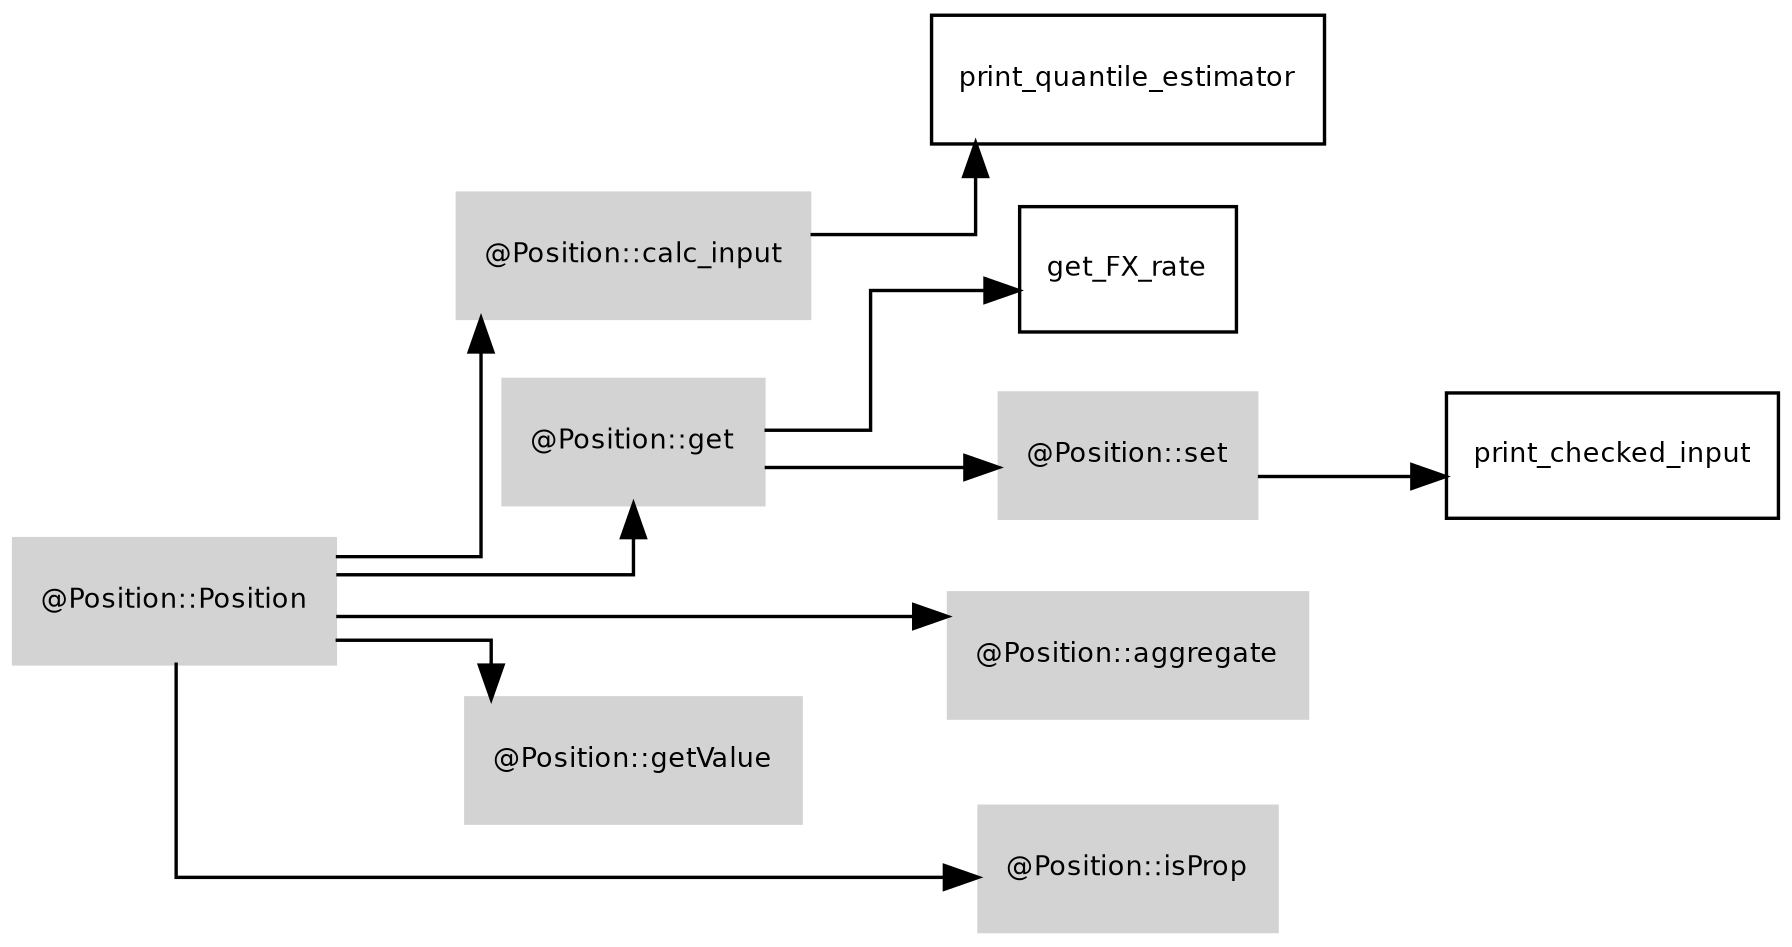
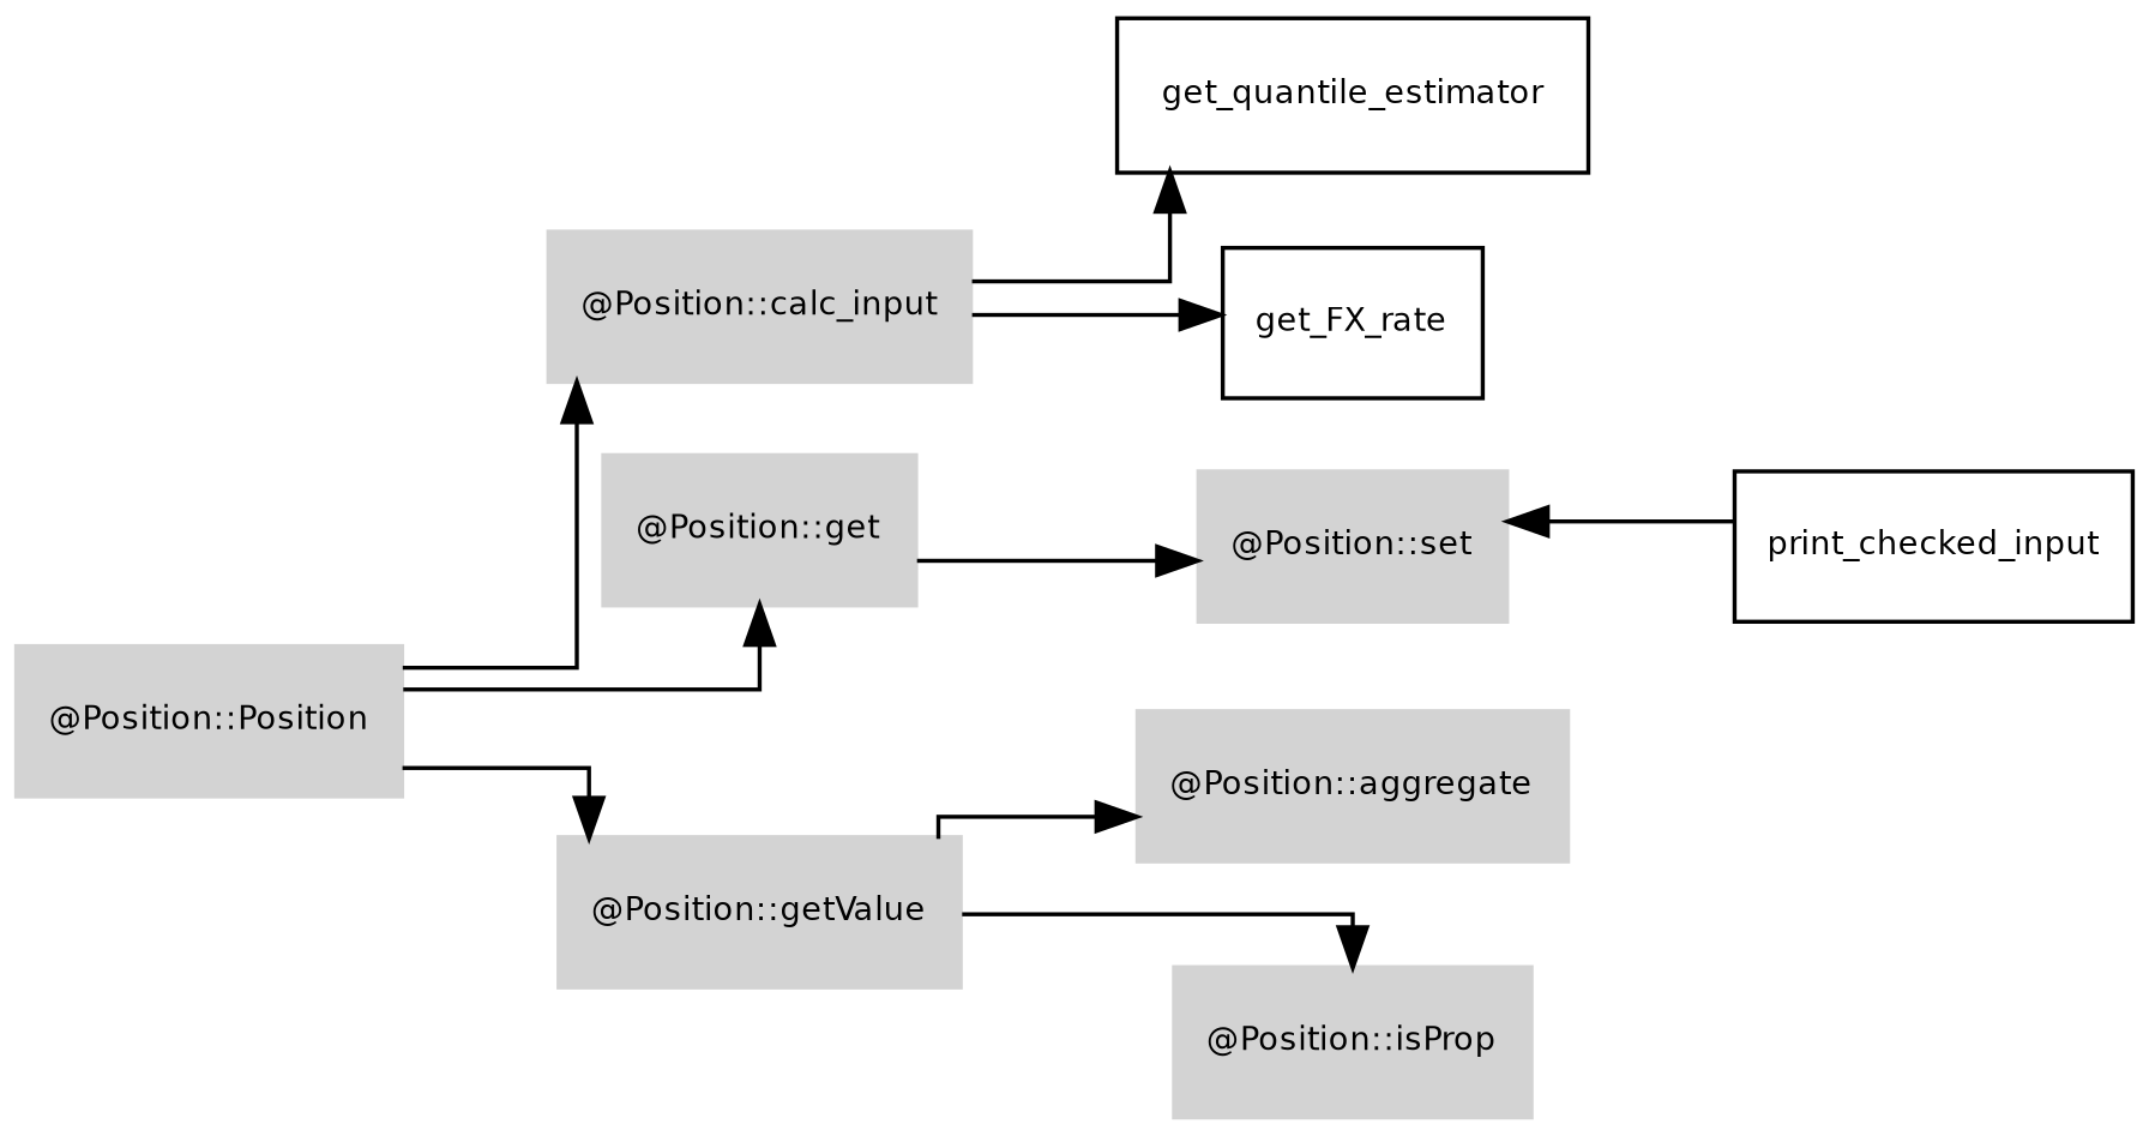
  digraph {
    fontname="Bitstream Vera Sans"
    fontsize=8
    rankdir=LR
    splines=ortho
    node [color=lightgrey fontname="Bitstream Vera Sans" fontsize=8 shape=record style=filled]
    edge [fontname="Bitstream Vera Sans" fontsize=8]
    "@Position::Position"
    "@Position::aggregate"
    n3 [label="@Position::calc_input"]
    "@Position::get"
    "@Position::getValue"
    "@Position::isProp"
    "@Position::set"
    get_FX_rate [color="" style=""]
-   get_quantile_estimator [label=print_quantile_estimator color="" style=""]
+   get_quantile_estimator [color="" style=""]
    n10 [label=print_checked_input color="" style=""]
    subgraph sub_1 {
      label="@Position"
      style=filled
      "@Position::Position"
      "@Position::aggregate"
      n3
      "@Position::get"
      "@Position::getValue"
      "@Position::isProp"
      "@Position::set"
    }
-   "@Position::Position" -> "@Position::aggregate"
+   "@Position::getValue" -> "@Position::aggregate"
    "@Position::Position" -> n3
    "@Position::Position" -> "@Position::get"
    "@Position::Position" -> "@Position::getValue"
-   "@Position::Position" -> "@Position::isProp"
-   "@Position::get" -> get_FX_rate
+   "@Position::getValue" -> "@Position::isProp"
+   n3 -> get_FX_rate
    n3 -> get_quantile_estimator
    "@Position::get" -> "@Position::set"
-   "@Position::set" -> n10
+   n10 -> "@Position::set"
  }
